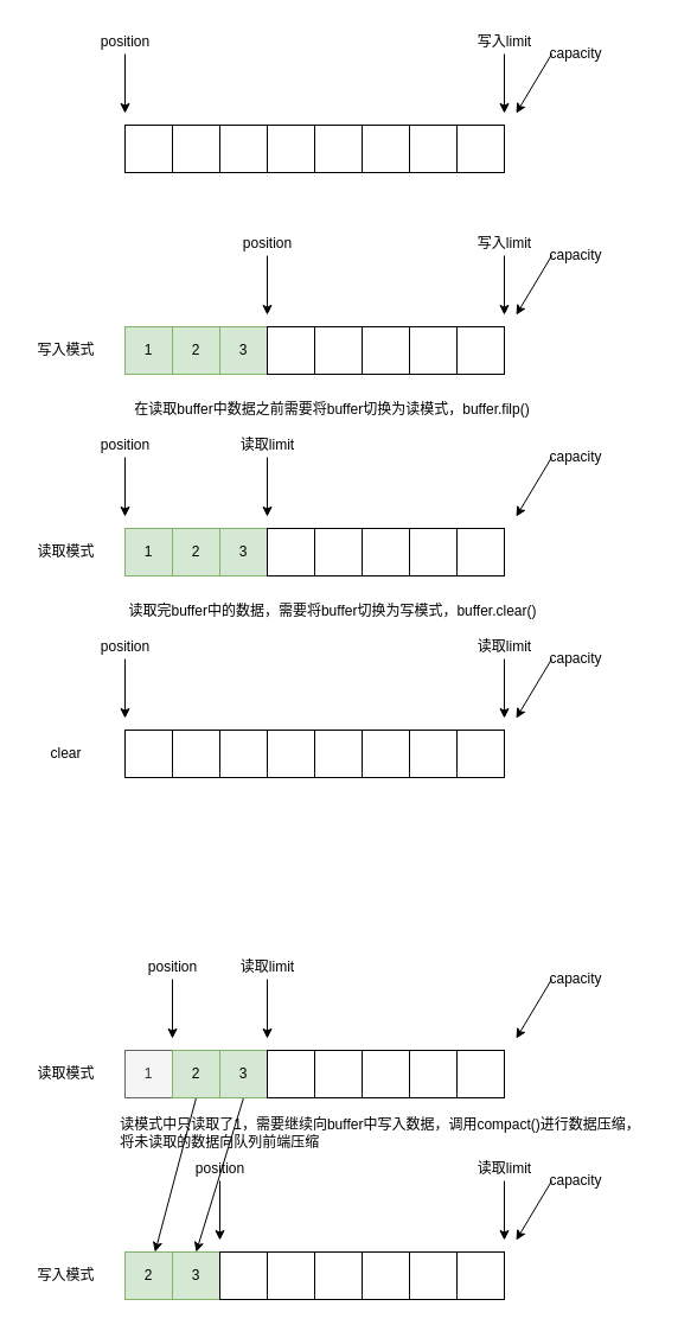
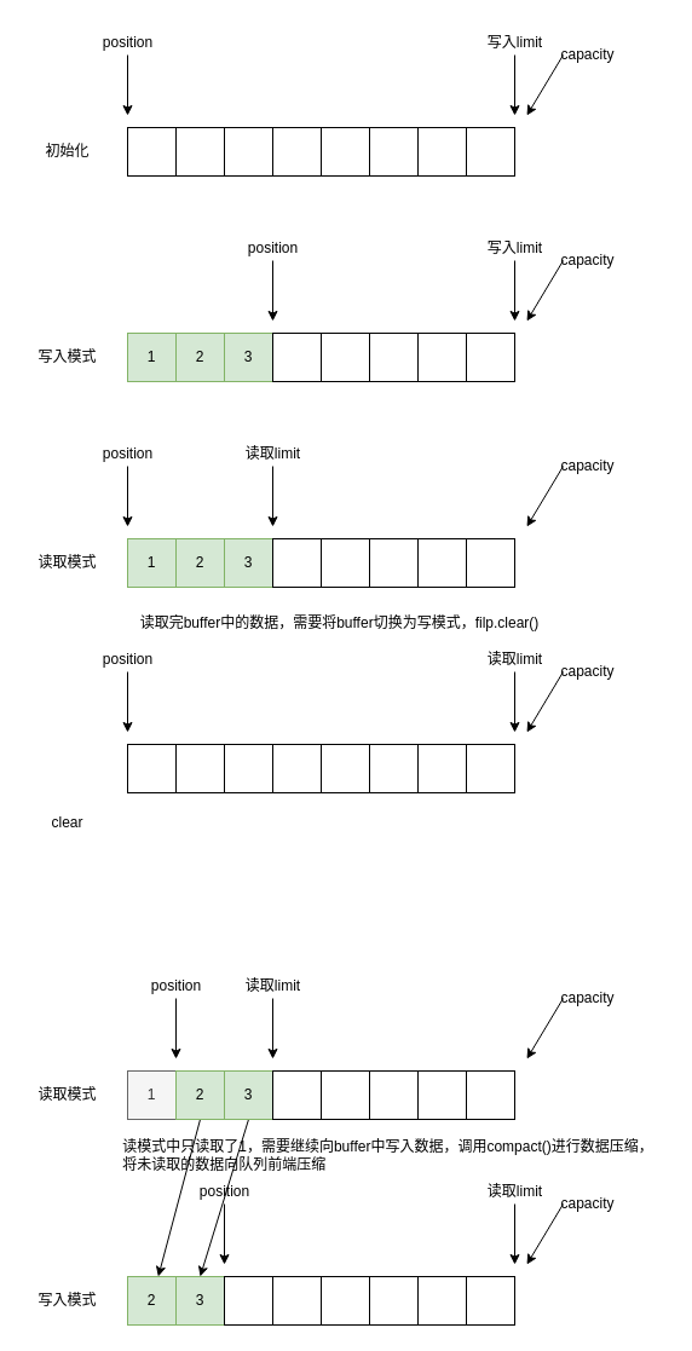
  <mxCell id="0" />
  <mxCell id="1" parent="0" />
  <mxCell id="2" value="" style="rounded=0;whiteSpace=wrap;html=1;" vertex="1" parent="1"><mxGeometry x="105" y="105" width="40" height="40" as="geometry" /></mxCell>
  <mxCell id="3" value="" style="rounded=0;whiteSpace=wrap;html=1;" vertex="1" parent="1"><mxGeometry x="145" y="105" width="40" height="40" as="geometry" /></mxCell>
  <mxCell id="4" value="" style="rounded=0;whiteSpace=wrap;html=1;" vertex="1" parent="1"><mxGeometry x="185" y="105" width="40" height="40" as="geometry" /></mxCell>
  <mxCell id="5" value="" style="rounded=0;whiteSpace=wrap;html=1;" vertex="1" parent="1"><mxGeometry x="225" y="105" width="40" height="40" as="geometry" /></mxCell>
  <mxCell id="6" value="" style="rounded=0;whiteSpace=wrap;html=1;" vertex="1" parent="1"><mxGeometry x="265" y="105" width="40" height="40" as="geometry" /></mxCell>
  <mxCell id="7" value="" style="rounded=0;whiteSpace=wrap;html=1;" vertex="1" parent="1"><mxGeometry x="305" y="105" width="40" height="40" as="geometry" /></mxCell>
  <mxCell id="8" value="" style="rounded=0;whiteSpace=wrap;html=1;" vertex="1" parent="1"><mxGeometry x="345" y="105" width="40" height="40" as="geometry" /></mxCell>
  <mxCell id="9" value="" style="rounded=0;whiteSpace=wrap;html=1;" vertex="1" parent="1"><mxGeometry x="385" y="105" width="40" height="40" as="geometry" /></mxCell>
+ <mxCell id="10" value="初始化" style="text;html=1;align=center;verticalAlign=middle;resizable=0;points=[];autosize=1;strokeColor=none;fillColor=none;" vertex="1" parent="1"><mxGeometry x="25" y="110" width="60" height="30" as="geometry" /></mxCell>
  <mxCell id="11" value="" style="endArrow=classic;html=1;rounded=0;" edge="1" parent="1"><mxGeometry width="50" height="50" relative="1" as="geometry"><mxPoint x="105" y="45" as="sourcePoint" /><mxPoint x="105" y="95" as="targetPoint" /></mxGeometry></mxCell>
  <mxCell id="12" value="position" style="text;html=1;align=center;verticalAlign=middle;resizable=0;points=[];autosize=1;strokeColor=none;fillColor=none;" vertex="1" parent="1"><mxGeometry x="75" y="20" width="60" height="30" as="geometry" /></mxCell>
  <mxCell id="13" value="" style="endArrow=classic;html=1;rounded=0;" edge="1" parent="1"><mxGeometry width="50" height="50" relative="1" as="geometry"><mxPoint x="425" y="45" as="sourcePoint" /><mxPoint x="425" y="95" as="targetPoint" /></mxGeometry></mxCell>
  <mxCell id="14" value="写入limit" style="text;html=1;align=center;verticalAlign=middle;resizable=0;points=[];autosize=1;strokeColor=none;fillColor=none;" vertex="1" parent="1"><mxGeometry x="390" y="20" width="70" height="30" as="geometry" /></mxCell>
  <mxCell id="15" value="" style="endArrow=classic;html=1;rounded=0;" edge="1" parent="1"><mxGeometry width="50" height="50" relative="1" as="geometry"><mxPoint x="465" y="45" as="sourcePoint" /><mxPoint x="435" y="95" as="targetPoint" /></mxGeometry></mxCell>
  <mxCell id="16" value="capacity" style="text;html=1;align=center;verticalAlign=middle;resizable=0;points=[];autosize=1;strokeColor=none;fillColor=none;" vertex="1" parent="1"><mxGeometry x="450" y="30" width="70" height="30" as="geometry" /></mxCell>
  <mxCell id="17" value="1" style="rounded=0;whiteSpace=wrap;html=1;fillColor=#d5e8d4;strokeColor=#82b366;" vertex="1" parent="1"><mxGeometry x="105" y="275" width="40" height="40" as="geometry" /></mxCell>
  <mxCell id="18" value="2" style="rounded=0;whiteSpace=wrap;html=1;fillColor=#d5e8d4;strokeColor=#82b366;" vertex="1" parent="1"><mxGeometry x="145" y="275" width="40" height="40" as="geometry" /></mxCell>
  <mxCell id="19" value="3" style="rounded=0;whiteSpace=wrap;html=1;fillColor=#d5e8d4;strokeColor=#82b366;" vertex="1" parent="1"><mxGeometry x="185" y="275" width="40" height="40" as="geometry" /></mxCell>
  <mxCell id="20" value="" style="rounded=0;whiteSpace=wrap;html=1;" vertex="1" parent="1"><mxGeometry x="225" y="275" width="40" height="40" as="geometry" /></mxCell>
  <mxCell id="21" value="" style="rounded=0;whiteSpace=wrap;html=1;" vertex="1" parent="1"><mxGeometry x="265" y="275" width="40" height="40" as="geometry" /></mxCell>
  <mxCell id="22" value="" style="rounded=0;whiteSpace=wrap;html=1;" vertex="1" parent="1"><mxGeometry x="305" y="275" width="40" height="40" as="geometry" /></mxCell>
  <mxCell id="23" value="" style="rounded=0;whiteSpace=wrap;html=1;" vertex="1" parent="1"><mxGeometry x="345" y="275" width="40" height="40" as="geometry" /></mxCell>
  <mxCell id="24" value="" style="rounded=0;whiteSpace=wrap;html=1;" vertex="1" parent="1"><mxGeometry x="385" y="275" width="40" height="40" as="geometry" /></mxCell>
  <mxCell id="25" value="写入模式" style="text;html=1;align=center;verticalAlign=middle;resizable=0;points=[];autosize=1;strokeColor=none;fillColor=none;" vertex="1" parent="1"><mxGeometry x="20" y="280" width="70" height="30" as="geometry" /></mxCell>
  <mxCell id="26" value="" style="endArrow=classic;html=1;rounded=0;" edge="1" parent="1"><mxGeometry width="50" height="50" relative="1" as="geometry"><mxPoint x="225" y="215" as="sourcePoint" /><mxPoint x="225" y="265" as="targetPoint" /></mxGeometry></mxCell>
  <mxCell id="27" value="position" style="text;html=1;align=center;verticalAlign=middle;resizable=0;points=[];autosize=1;strokeColor=none;fillColor=none;" vertex="1" parent="1"><mxGeometry x="195" y="190" width="60" height="30" as="geometry" /></mxCell>
  <mxCell id="28" value="" style="endArrow=classic;html=1;rounded=0;" edge="1" parent="1"><mxGeometry width="50" height="50" relative="1" as="geometry"><mxPoint x="425" y="215" as="sourcePoint" /><mxPoint x="425" y="265" as="targetPoint" /></mxGeometry></mxCell>
  <mxCell id="29" value="写入limit" style="text;html=1;align=center;verticalAlign=middle;resizable=0;points=[];autosize=1;strokeColor=none;fillColor=none;" vertex="1" parent="1"><mxGeometry x="390" y="190" width="70" height="30" as="geometry" /></mxCell>
  <mxCell id="30" value="" style="endArrow=classic;html=1;rounded=0;" edge="1" parent="1"><mxGeometry width="50" height="50" relative="1" as="geometry"><mxPoint x="465" y="215" as="sourcePoint" /><mxPoint x="435" y="265" as="targetPoint" /></mxGeometry></mxCell>
  <mxCell id="31" value="capacity" style="text;html=1;align=center;verticalAlign=middle;resizable=0;points=[];autosize=1;strokeColor=none;fillColor=none;" vertex="1" parent="1"><mxGeometry x="450" y="200" width="70" height="30" as="geometry" /></mxCell>
  <mxCell id="32" value="1" style="rounded=0;whiteSpace=wrap;html=1;fillColor=#d5e8d4;strokeColor=#82b366;" vertex="1" parent="1"><mxGeometry x="105" y="445" width="40" height="40" as="geometry" /></mxCell>
  <mxCell id="33" value="2" style="rounded=0;whiteSpace=wrap;html=1;fillColor=#d5e8d4;strokeColor=#82b366;" vertex="1" parent="1"><mxGeometry x="145" y="445" width="40" height="40" as="geometry" /></mxCell>
  <mxCell id="34" value="3" style="rounded=0;whiteSpace=wrap;html=1;fillColor=#d5e8d4;strokeColor=#82b366;" vertex="1" parent="1"><mxGeometry x="185" y="445" width="40" height="40" as="geometry" /></mxCell>
  <mxCell id="35" value="" style="rounded=0;whiteSpace=wrap;html=1;" vertex="1" parent="1"><mxGeometry x="225" y="445" width="40" height="40" as="geometry" /></mxCell>
  <mxCell id="36" value="" style="rounded=0;whiteSpace=wrap;html=1;" vertex="1" parent="1"><mxGeometry x="265" y="445" width="40" height="40" as="geometry" /></mxCell>
  <mxCell id="37" value="" style="rounded=0;whiteSpace=wrap;html=1;" vertex="1" parent="1"><mxGeometry x="305" y="445" width="40" height="40" as="geometry" /></mxCell>
  <mxCell id="38" value="" style="rounded=0;whiteSpace=wrap;html=1;" vertex="1" parent="1"><mxGeometry x="345" y="445" width="40" height="40" as="geometry" /></mxCell>
  <mxCell id="39" value="" style="rounded=0;whiteSpace=wrap;html=1;" vertex="1" parent="1"><mxGeometry x="385" y="445" width="40" height="40" as="geometry" /></mxCell>
  <mxCell id="40" value="读取模式" style="text;html=1;align=center;verticalAlign=middle;resizable=0;points=[];autosize=1;strokeColor=none;fillColor=none;" vertex="1" parent="1"><mxGeometry x="20" y="450" width="70" height="30" as="geometry" /></mxCell>
  <mxCell id="41" value="" style="endArrow=classic;html=1;rounded=0;" edge="1" parent="1"><mxGeometry width="50" height="50" relative="1" as="geometry"><mxPoint x="105" y="385" as="sourcePoint" /><mxPoint x="105" y="435" as="targetPoint" /></mxGeometry></mxCell>
  <mxCell id="42" value="position" style="text;html=1;align=center;verticalAlign=middle;resizable=0;points=[];autosize=1;strokeColor=none;fillColor=none;" vertex="1" parent="1"><mxGeometry x="75" y="360" width="60" height="30" as="geometry" /></mxCell>
  <mxCell id="43" value="" style="endArrow=classic;html=1;rounded=0;" edge="1" parent="1"><mxGeometry width="50" height="50" relative="1" as="geometry"><mxPoint x="225" y="385" as="sourcePoint" /><mxPoint x="225" y="435" as="targetPoint" /></mxGeometry></mxCell>
  <mxCell id="44" value="读取limit" style="text;html=1;align=center;verticalAlign=middle;resizable=0;points=[];autosize=1;strokeColor=none;fillColor=none;" vertex="1" parent="1"><mxGeometry x="190" y="360" width="70" height="30" as="geometry" /></mxCell>
  <mxCell id="45" value="" style="endArrow=classic;html=1;rounded=0;" edge="1" parent="1"><mxGeometry width="50" height="50" relative="1" as="geometry"><mxPoint x="465" y="385" as="sourcePoint" /><mxPoint x="435" y="435" as="targetPoint" /></mxGeometry></mxCell>
  <mxCell id="46" value="capacity" style="text;html=1;align=center;verticalAlign=middle;resizable=0;points=[];autosize=1;strokeColor=none;fillColor=none;" vertex="1" parent="1"><mxGeometry x="450" y="370" width="70" height="30" as="geometry" /></mxCell>
- <mxCell id="47" value="在读取buffer中数据之前需要将buffer切换为读模式，buffer.filp()" style="text;html=1;strokeColor=none;fillColor=none;align=center;verticalAlign=middle;whiteSpace=wrap;rounded=0;" vertex="1" parent="1"><mxGeometry x="105" y="330" width="350" height="30" as="geometry" /></mxCell>
  <mxCell id="48" value="" style="rounded=0;whiteSpace=wrap;html=1;" vertex="1" parent="1"><mxGeometry x="105" y="615" width="40" height="40" as="geometry" /></mxCell>
  <mxCell id="49" value="" style="rounded=0;whiteSpace=wrap;html=1;" vertex="1" parent="1"><mxGeometry x="145" y="615" width="40" height="40" as="geometry" /></mxCell>
  <mxCell id="50" value="" style="rounded=0;whiteSpace=wrap;html=1;" vertex="1" parent="1"><mxGeometry x="185" y="615" width="40" height="40" as="geometry" /></mxCell>
  <mxCell id="51" value="" style="rounded=0;whiteSpace=wrap;html=1;" vertex="1" parent="1"><mxGeometry x="225" y="615" width="40" height="40" as="geometry" /></mxCell>
  <mxCell id="52" value="" style="rounded=0;whiteSpace=wrap;html=1;" vertex="1" parent="1"><mxGeometry x="265" y="615" width="40" height="40" as="geometry" /></mxCell>
  <mxCell id="53" value="" style="rounded=0;whiteSpace=wrap;html=1;" vertex="1" parent="1"><mxGeometry x="305" y="615" width="40" height="40" as="geometry" /></mxCell>
  <mxCell id="54" value="" style="rounded=0;whiteSpace=wrap;html=1;" vertex="1" parent="1"><mxGeometry x="345" y="615" width="40" height="40" as="geometry" /></mxCell>
  <mxCell id="55" value="" style="rounded=0;whiteSpace=wrap;html=1;" vertex="1" parent="1"><mxGeometry x="385" y="615" width="40" height="40" as="geometry" /></mxCell>
- <mxCell id="56" value="clear" style="text;html=1;align=center;verticalAlign=middle;resizable=0;points=[];autosize=1;strokeColor=none;fillColor=none;" vertex="1" parent="1"><mxGeometry x="30" y="620" width="50" height="30" as="geometry" /></mxCell>
+ <mxCell id="56" value="clear" style="text;html=1;align=center;verticalAlign=middle;resizable=0;points=[];autosize=1;strokeColor=none;fillColor=none;" vertex="1" parent="1"><mxGeometry x="30" y="665" width="50" height="30" as="geometry" /></mxCell>
  <mxCell id="57" value="" style="endArrow=classic;html=1;rounded=0;" edge="1" parent="1"><mxGeometry width="50" height="50" relative="1" as="geometry"><mxPoint x="105" y="555" as="sourcePoint" /><mxPoint x="105" y="605" as="targetPoint" /></mxGeometry></mxCell>
  <mxCell id="58" value="position" style="text;html=1;align=center;verticalAlign=middle;resizable=0;points=[];autosize=1;strokeColor=none;fillColor=none;" vertex="1" parent="1"><mxGeometry x="75" y="530" width="60" height="30" as="geometry" /></mxCell>
  <mxCell id="59" value="" style="endArrow=classic;html=1;rounded=0;" edge="1" parent="1"><mxGeometry width="50" height="50" relative="1" as="geometry"><mxPoint x="425" y="555" as="sourcePoint" /><mxPoint x="425" y="605" as="targetPoint" /></mxGeometry></mxCell>
  <mxCell id="60" value="读取limit" style="text;html=1;align=center;verticalAlign=middle;resizable=0;points=[];autosize=1;strokeColor=none;fillColor=none;" vertex="1" parent="1"><mxGeometry x="390" y="530" width="70" height="30" as="geometry" /></mxCell>
  <mxCell id="61" value="" style="endArrow=classic;html=1;rounded=0;" edge="1" parent="1"><mxGeometry width="50" height="50" relative="1" as="geometry"><mxPoint x="465" y="555" as="sourcePoint" /><mxPoint x="435" y="605" as="targetPoint" /></mxGeometry></mxCell>
  <mxCell id="62" value="capacity" style="text;html=1;align=center;verticalAlign=middle;resizable=0;points=[];autosize=1;strokeColor=none;fillColor=none;" vertex="1" parent="1"><mxGeometry x="450" y="540" width="70" height="30" as="geometry" /></mxCell>
- <mxCell id="63" value="读取完buffer中的数据，需要将buffer切换为写模式，buffer.clear()" style="text;html=1;align=center;verticalAlign=middle;resizable=0;points=[];autosize=1;strokeColor=none;fillColor=none;" vertex="1" parent="1"><mxGeometry x="95" y="500" width="370" height="30" as="geometry" /></mxCell>
+ <mxCell id="63" value="读取完buffer中的数据，需要将buffer切换为写模式，filp.clear()" style="text;html=1;align=center;verticalAlign=middle;resizable=0;points=[];autosize=1;strokeColor=none;fillColor=none;" vertex="1" parent="1"><mxGeometry x="95" y="500" width="370" height="30" as="geometry" /></mxCell>
  <mxCell id="64" value="1" style="rounded=0;whiteSpace=wrap;html=1;fillColor=#f5f5f5;strokeColor=#666666;fontColor=#333333;" vertex="1" parent="1"><mxGeometry x="105" y="885" width="40" height="40" as="geometry" /></mxCell>
  <mxCell id="65" style="rounded=0;orthogonalLoop=1;jettySize=auto;html=1;exitX=0.5;exitY=1;exitDx=0;exitDy=0;" edge="1" parent="1" source="66" target="82"><mxGeometry relative="1" as="geometry" /></mxCell>
  <mxCell id="66" value="2" style="rounded=0;whiteSpace=wrap;html=1;fillColor=#d5e8d4;strokeColor=#82b366;" vertex="1" parent="1"><mxGeometry x="145" y="885" width="40" height="40" as="geometry" /></mxCell>
  <mxCell id="67" style="edgeStyle=none;rounded=0;orthogonalLoop=1;jettySize=auto;html=1;exitX=0.5;exitY=1;exitDx=0;exitDy=0;entryX=0.5;entryY=0;entryDx=0;entryDy=0;" edge="1" parent="1" source="68" target="83"><mxGeometry relative="1" as="geometry" /></mxCell>
  <mxCell id="68" value="3" style="rounded=0;whiteSpace=wrap;html=1;fillColor=#d5e8d4;strokeColor=#82b366;" vertex="1" parent="1"><mxGeometry x="185" y="885" width="40" height="40" as="geometry" /></mxCell>
  <mxCell id="69" value="" style="rounded=0;whiteSpace=wrap;html=1;" vertex="1" parent="1"><mxGeometry x="225" y="885" width="40" height="40" as="geometry" /></mxCell>
  <mxCell id="70" value="" style="rounded=0;whiteSpace=wrap;html=1;" vertex="1" parent="1"><mxGeometry x="265" y="885" width="40" height="40" as="geometry" /></mxCell>
  <mxCell id="71" value="" style="rounded=0;whiteSpace=wrap;html=1;" vertex="1" parent="1"><mxGeometry x="305" y="885" width="40" height="40" as="geometry" /></mxCell>
  <mxCell id="72" value="" style="rounded=0;whiteSpace=wrap;html=1;" vertex="1" parent="1"><mxGeometry x="345" y="885" width="40" height="40" as="geometry" /></mxCell>
  <mxCell id="73" value="" style="rounded=0;whiteSpace=wrap;html=1;" vertex="1" parent="1"><mxGeometry x="385" y="885" width="40" height="40" as="geometry" /></mxCell>
  <mxCell id="74" value="读取模式" style="text;html=1;align=center;verticalAlign=middle;resizable=0;points=[];autosize=1;strokeColor=none;fillColor=none;" vertex="1" parent="1"><mxGeometry x="20" y="890" width="70" height="30" as="geometry" /></mxCell>
  <mxCell id="75" value="" style="endArrow=classic;html=1;rounded=0;" edge="1" parent="1"><mxGeometry width="50" height="50" relative="1" as="geometry"><mxPoint x="145" y="825" as="sourcePoint" /><mxPoint x="145" y="875" as="targetPoint" /></mxGeometry></mxCell>
  <mxCell id="76" value="position" style="text;html=1;align=center;verticalAlign=middle;resizable=0;points=[];autosize=1;strokeColor=none;fillColor=none;" vertex="1" parent="1"><mxGeometry x="115" y="800" width="60" height="30" as="geometry" /></mxCell>
  <mxCell id="77" value="" style="endArrow=classic;html=1;rounded=0;" edge="1" parent="1"><mxGeometry width="50" height="50" relative="1" as="geometry"><mxPoint x="225" y="825" as="sourcePoint" /><mxPoint x="225" y="875" as="targetPoint" /></mxGeometry></mxCell>
  <mxCell id="78" value="读取limit" style="text;html=1;align=center;verticalAlign=middle;resizable=0;points=[];autosize=1;strokeColor=none;fillColor=none;" vertex="1" parent="1"><mxGeometry x="190" y="800" width="70" height="30" as="geometry" /></mxCell>
  <mxCell id="79" value="" style="endArrow=classic;html=1;rounded=0;" edge="1" parent="1"><mxGeometry width="50" height="50" relative="1" as="geometry"><mxPoint x="465" y="825" as="sourcePoint" /><mxPoint x="435" y="875" as="targetPoint" /></mxGeometry></mxCell>
  <mxCell id="80" value="capacity" style="text;html=1;align=center;verticalAlign=middle;resizable=0;points=[];autosize=1;strokeColor=none;fillColor=none;" vertex="1" parent="1"><mxGeometry x="450" y="810" width="70" height="30" as="geometry" /></mxCell>
  <mxCell id="81" value="读模式中只读取了1，需要继续向buffer中写入数据，调用compact()进行数据压缩，&lt;br&gt;&lt;div style=&quot;text-align: left;&quot;&gt;&lt;span style=&quot;background-color: initial;&quot;&gt;将未读取的数据向队列前端压缩&lt;/span&gt;&lt;/div&gt;" style="text;html=1;align=center;verticalAlign=middle;resizable=0;points=[];autosize=1;strokeColor=none;fillColor=none;" vertex="1" parent="1"><mxGeometry x="90" y="935" width="460" height="40" as="geometry" /></mxCell>
  <mxCell id="82" value="2" style="rounded=0;whiteSpace=wrap;html=1;fillColor=#d5e8d4;strokeColor=#82b366;" vertex="1" parent="1"><mxGeometry x="105" y="1055" width="40" height="40" as="geometry" /></mxCell>
  <mxCell id="83" value="3" style="rounded=0;whiteSpace=wrap;html=1;fillColor=#d5e8d4;strokeColor=#82b366;" vertex="1" parent="1"><mxGeometry x="145" y="1055" width="40" height="40" as="geometry" /></mxCell>
  <mxCell id="84" value="" style="rounded=0;whiteSpace=wrap;html=1;" vertex="1" parent="1"><mxGeometry x="185" y="1055" width="40" height="40" as="geometry" /></mxCell>
  <mxCell id="85" value="" style="rounded=0;whiteSpace=wrap;html=1;" vertex="1" parent="1"><mxGeometry x="225" y="1055" width="40" height="40" as="geometry" /></mxCell>
  <mxCell id="86" value="" style="rounded=0;whiteSpace=wrap;html=1;" vertex="1" parent="1"><mxGeometry x="265" y="1055" width="40" height="40" as="geometry" /></mxCell>
  <mxCell id="87" value="" style="rounded=0;whiteSpace=wrap;html=1;" vertex="1" parent="1"><mxGeometry x="305" y="1055" width="40" height="40" as="geometry" /></mxCell>
  <mxCell id="88" value="" style="rounded=0;whiteSpace=wrap;html=1;" vertex="1" parent="1"><mxGeometry x="345" y="1055" width="40" height="40" as="geometry" /></mxCell>
  <mxCell id="89" value="" style="rounded=0;whiteSpace=wrap;html=1;" vertex="1" parent="1"><mxGeometry x="385" y="1055" width="40" height="40" as="geometry" /></mxCell>
  <mxCell id="90" value="写入模式" style="text;html=1;align=center;verticalAlign=middle;resizable=0;points=[];autosize=1;strokeColor=none;fillColor=none;" vertex="1" parent="1"><mxGeometry x="20" y="1060" width="70" height="30" as="geometry" /></mxCell>
  <mxCell id="91" value="" style="endArrow=classic;html=1;rounded=0;" edge="1" parent="1"><mxGeometry width="50" height="50" relative="1" as="geometry"><mxPoint x="185" y="995" as="sourcePoint" /><mxPoint x="185" y="1045" as="targetPoint" /></mxGeometry></mxCell>
  <mxCell id="92" value="position" style="text;html=1;align=center;verticalAlign=middle;resizable=0;points=[];autosize=1;strokeColor=none;fillColor=none;" vertex="1" parent="1"><mxGeometry x="155" y="970" width="60" height="30" as="geometry" /></mxCell>
  <mxCell id="93" value="" style="endArrow=classic;html=1;rounded=0;" edge="1" parent="1"><mxGeometry width="50" height="50" relative="1" as="geometry"><mxPoint x="425" y="995" as="sourcePoint" /><mxPoint x="425" y="1045" as="targetPoint" /></mxGeometry></mxCell>
  <mxCell id="94" value="读取limit" style="text;html=1;align=center;verticalAlign=middle;resizable=0;points=[];autosize=1;strokeColor=none;fillColor=none;" vertex="1" parent="1"><mxGeometry x="390" y="970" width="70" height="30" as="geometry" /></mxCell>
  <mxCell id="95" value="" style="endArrow=classic;html=1;rounded=0;" edge="1" parent="1"><mxGeometry width="50" height="50" relative="1" as="geometry"><mxPoint x="465" y="995" as="sourcePoint" /><mxPoint x="435" y="1045" as="targetPoint" /></mxGeometry></mxCell>
  <mxCell id="96" value="capacity" style="text;html=1;align=center;verticalAlign=middle;resizable=0;points=[];autosize=1;strokeColor=none;fillColor=none;" vertex="1" parent="1"><mxGeometry x="450" y="980" width="70" height="30" as="geometry" /></mxCell>
